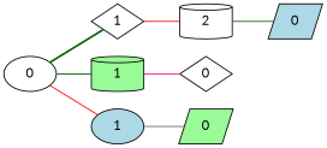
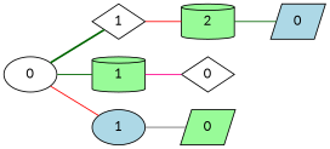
  graph {
    rankdir=LR
    fontname=Lato
    node [style=filled fillcolor=white shape=ellipse fontname=Lato]
    edge [style=solid color=darkgreen fontname=Lato]
    n1 [label=0]
    n2 [label=1 shape=diamond]
    n3 [label=1 fillcolor=palegreen shape=cylinder]
    n4 [label=1 fillcolor=lightblue]
-   n5 [label=2 shape=cylinder]
+   n5 [label=2 fillcolor=palegreen shape=cylinder]
    n6 [label=0 fillcolor=lightblue shape=parallelogram]
    n7 [label=0 shape=diamond]
    n8 [label=0 fillcolor=palegreen shape=parallelogram]
    n1 -- n2 [style=bold]
    n1 -- n3
    n1 -- n4 [color=red]
    n2 -- n5 [color=red]
    n3 -- n7 [color=deeppink]
    n4 -- n8 [color=gray40]
    n5 -- n6
  }
